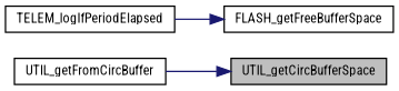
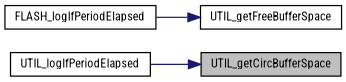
  digraph {
    fontname="Roboto Condensed"
    rankdir=RL
    node [color=black fillcolor=white fontname="Roboto Condensed" fontsize=10 shape=record style=filled]
    edge [color=midnightblue dir=back fontname="Roboto Condensed" fontsize=10 labelfontname=Helvetica labelfontsize=10 style=solid]
    n1 [fillcolor=grey75 fontcolor=black height=0.2 label=UTIL_getCircBufferSpace width=0.4]
-   n2 [height=0.2 label=UTIL_getFromCircBuffer width=0.4]
-   n3 [height=0.2 label=FLASH_getFreeBufferSpace width=0.4]
-   n4 [height=0.2 label=TELEM_logIfPeriodElapsed width=0.4]
+   n2 [height=0.2 label=UTIL_logIfPeriodElapsed width=0.4]
+   n3 [height=0.2 label=UTIL_getFreeBufferSpace width=0.4]
+   n4 [height=0.2 label=FLASH_logIfPeriodElapsed width=0.4]
    n1 -> n2
    n3 -> n4
  }
